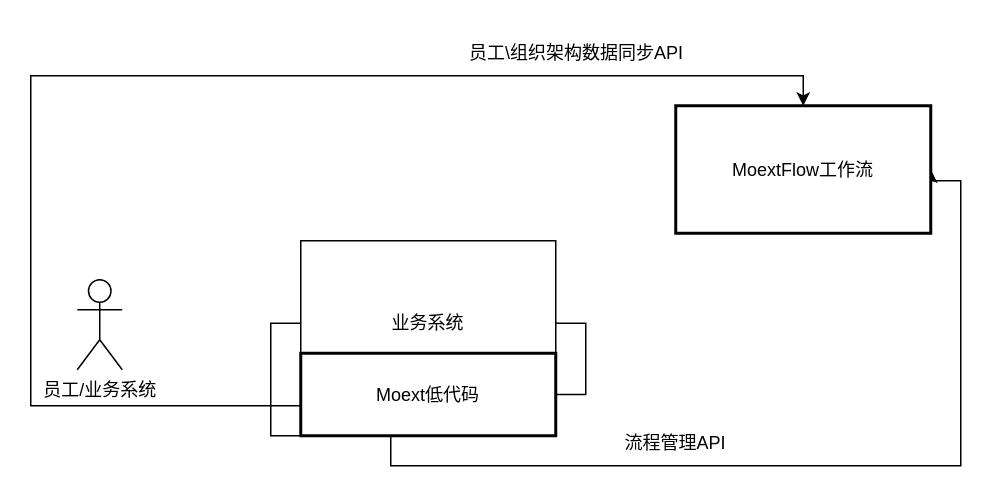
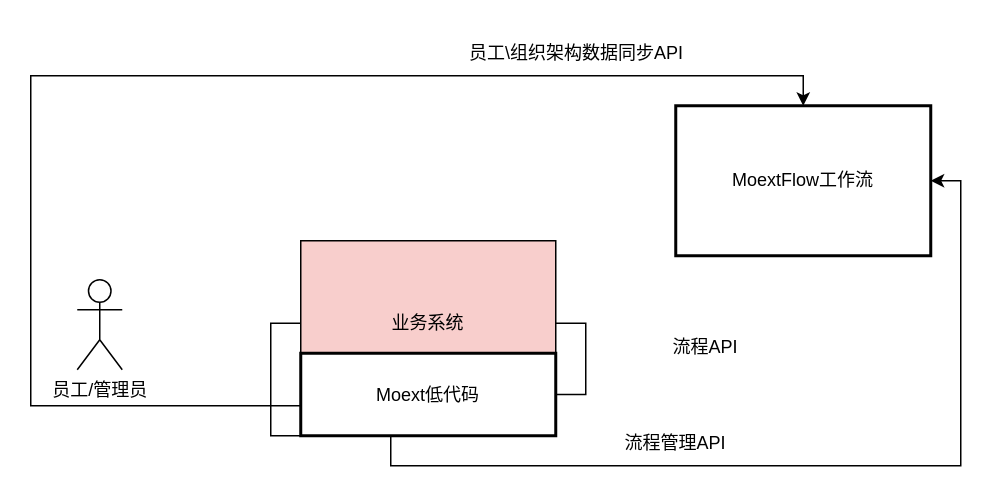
  <mxCell id="0" />
  <mxCell id="1" parent="0" />
- <mxCell id="2" value="员工/业务系统" style="shape=umlActor;verticalLabelPosition=bottom;verticalAlign=top;html=1;outlineConnect=0;" parent="1" vertex="1"><mxGeometry x="51" y="186" width="30" height="60" as="geometry" /></mxCell>
+ <mxCell id="2" value="员工/管理员" style="shape=umlActor;verticalLabelPosition=bottom;verticalAlign=top;html=1;outlineConnect=0;" parent="1" vertex="1"><mxGeometry x="51" y="186" width="30" height="60" as="geometry" /></mxCell>
  <mxCell id="3" style="edgeStyle=orthogonalEdgeStyle;rounded=0;orthogonalLoop=1;jettySize=auto;html=1;entryX=0.5;entryY=0;entryDx=0;entryDy=0;" parent="1" source="6" target="7" edge="1"><mxGeometry relative="1" as="geometry"><Array as="points"><mxPoint x="20" y="270" /><mxPoint x="20" y="50" /><mxPoint x="535" y="50" /></Array></mxGeometry></mxCell>
  <mxCell id="4" style="edgeStyle=orthogonalEdgeStyle;rounded=0;orthogonalLoop=1;jettySize=auto;html=1;exitX=1;exitY=0.5;exitDx=0;exitDy=0;" parent="1" source="11" target="6" edge="1"><mxGeometry relative="1" as="geometry" /></mxCell>
  <mxCell id="5" style="edgeStyle=orthogonalEdgeStyle;rounded=0;orthogonalLoop=1;jettySize=auto;html=1;entryX=1;entryY=0.5;entryDx=0;entryDy=0;" parent="1" source="6" target="7" edge="1"><mxGeometry relative="1" as="geometry"><Array as="points"><mxPoint x="260" y="310" /><mxPoint x="640" y="310" /><mxPoint x="640" y="120" /></Array></mxGeometry></mxCell>
- <mxCell id="6" value="业务系统" style="rounded=0;whiteSpace=wrap;html=1;" parent="1" vertex="1"><mxGeometry x="200" y="160" width="170" height="110" as="geometry" /></mxCell>
- <mxCell id="7" value="MoextFlow工作流" style="rounded=0;whiteSpace=wrap;html=1;strokeWidth=2;" parent="1" vertex="1"><mxGeometry x="450" y="70" width="170" height="85" as="geometry" /></mxCell>
+ <mxCell id="6" value="业务系统" style="rounded=0;whiteSpace=wrap;html=1;fillColor=#f8cecc;" parent="1" vertex="1"><mxGeometry x="200" y="160" width="170" height="110" as="geometry" /></mxCell>
+ <mxCell id="7" value="MoextFlow工作流" style="rounded=0;whiteSpace=wrap;html=1;strokeWidth=2;" parent="1" vertex="1"><mxGeometry x="450" y="70" width="170" height="100" as="geometry" /></mxCell>
+ <mxCell id="8" value="流程API" style="text;html=1;strokeColor=none;fillColor=none;align=center;verticalAlign=middle;whiteSpace=wrap;rounded=0;" parent="1" vertex="1"><mxGeometry x="430" y="216" width="80" height="30" as="geometry" /></mxCell>
  <mxCell id="9" value="员工\组织架构数据同步API" style="text;html=1;strokeColor=none;fillColor=none;align=center;verticalAlign=middle;whiteSpace=wrap;rounded=0;" parent="1" vertex="1"><mxGeometry x="309" y="20" width="150" height="30" as="geometry" /></mxCell>
  <mxCell id="10" value="流程管理API" style="text;html=1;strokeColor=none;fillColor=none;align=center;verticalAlign=middle;whiteSpace=wrap;rounded=0;" parent="1" vertex="1"><mxGeometry x="410" y="280" width="80" height="30" as="geometry" /></mxCell>
  <mxCell id="11" value="Moext低代码" style="rounded=0;whiteSpace=wrap;html=1;strokeWidth=2;" parent="1" vertex="1"><mxGeometry x="200" y="235" width="170" height="55" as="geometry" /></mxCell>
